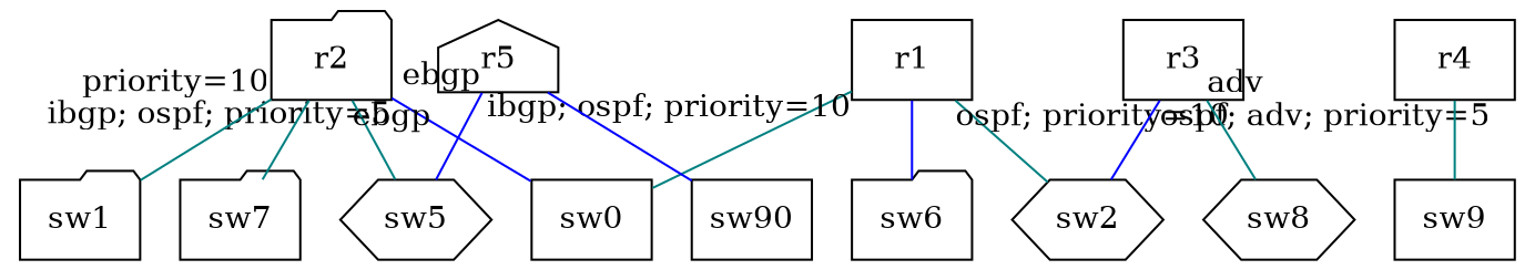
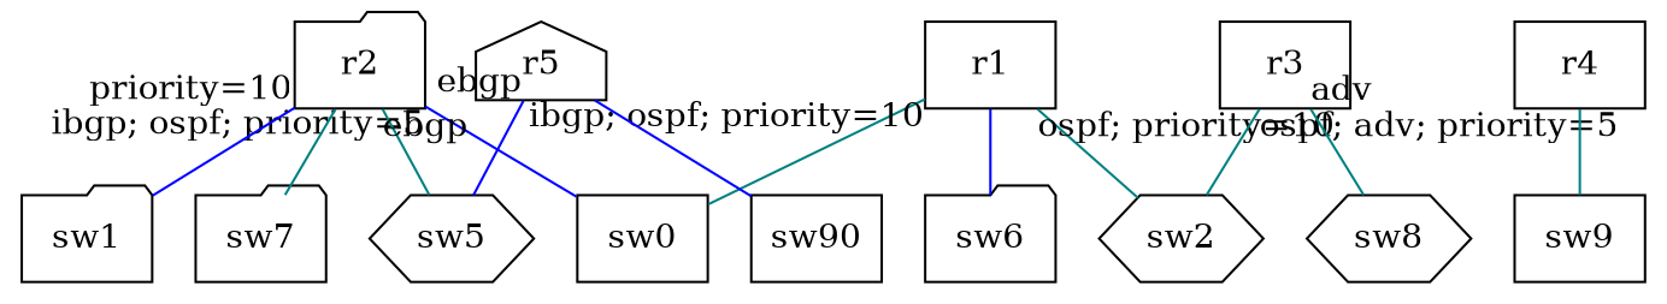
  digraph {
    node [shape=box]
    edge [color=teal dir=none]
    r1
    sw0
    sw2 [shape=hexagon]
    sw6 [shape=folder]
    r2 [shape=folder]
    sw1 [shape=folder]
    sw5 [shape=hexagon]
    sw7 [shape=folder]
    r3
    sw8 [shape=hexagon]
    r4
    sw9
    r5 [shape=house]
    n14 [label=sw90]
    r1 -> sw0 [taillabel="ibgp; ospf; priority=10"]
    r1 -> sw2 [taillabel="ospf; priority=10"]
    r1 -> sw6 [color=blue]
    r2 -> sw0 [color=blue taillabel="ibgp; ospf; priority=5"]
-   r2 -> sw1 [taillabel="priority=10"]
+   r2 -> sw1 [color=blue taillabel="priority=10"]
    r2 -> sw5 [taillabel=ebgp]
    r2 -> sw7
-   r3 -> sw2 [color=blue taillabel="ospf; adv; priority=5"]
+   r3 -> sw2 [taillabel="ospf; adv; priority=5"]
    r3 -> sw8 [taillabel=adv]
    r4 -> sw9
    r5 -> sw5 [color=blue taillabel=ebgp]
    r5 -> n14 [color=blue]
  }
